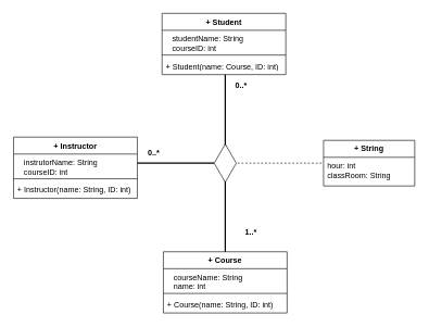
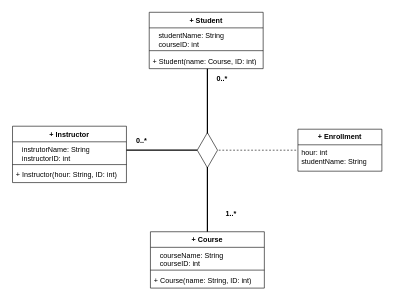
  <mxCell id="0" />
  <mxCell id="1" parent="0" />
  <mxCell id="2" value="+ Instructor" style="swimlane;fontStyle=1;align=center;verticalAlign=top;childLayout=stackLayout;horizontal=1;startSize=26;horizontalStack=0;resizeParent=1;resizeParentMax=0;resizeLast=0;collapsible=1;marginBottom=0;whiteSpace=wrap;html=1;" parent="1" vertex="1"><mxGeometry x="20" y="210" width="190" height="94" as="geometry" /></mxCell>
- <mxCell id="3" value="&amp;nbsp; &amp;nbsp;instrutorName: String&lt;div&gt;&amp;nbsp; &amp;nbsp;courseID: int&lt;/div&gt;" style="text;strokeColor=none;fillColor=none;align=left;verticalAlign=top;spacingLeft=4;spacingRight=4;overflow=hidden;rotatable=0;points=[[0,0.5],[1,0.5]];portConstraint=eastwest;whiteSpace=wrap;html=1;" parent="2" vertex="1"><mxGeometry y="26" width="190" height="34" as="geometry" /></mxCell>
+ <mxCell id="3" value="&amp;nbsp; &amp;nbsp;instrutorName: String&lt;div&gt;&amp;nbsp; &amp;nbsp;instructorID: int&lt;/div&gt;" style="text;strokeColor=none;fillColor=none;align=left;verticalAlign=top;spacingLeft=4;spacingRight=4;overflow=hidden;rotatable=0;points=[[0,0.5],[1,0.5]];portConstraint=eastwest;whiteSpace=wrap;html=1;" parent="2" vertex="1"><mxGeometry y="26" width="190" height="34" as="geometry" /></mxCell>
  <mxCell id="4" value="" style="line;strokeWidth=1;fillColor=none;align=left;verticalAlign=middle;spacingTop=-1;spacingLeft=3;spacingRight=3;rotatable=0;labelPosition=right;points=[];portConstraint=eastwest;strokeColor=inherit;" parent="2" vertex="1"><mxGeometry y="60" width="190" height="8" as="geometry" /></mxCell>
- <mxCell id="5" value="+ Instructor(name: String, ID: int)&amp;nbsp;" style="text;strokeColor=none;fillColor=none;align=left;verticalAlign=top;spacingLeft=4;spacingRight=4;overflow=hidden;rotatable=0;points=[[0,0.5],[1,0.5]];portConstraint=eastwest;whiteSpace=wrap;html=1;" parent="2" vertex="1"><mxGeometry y="68" width="190" height="26" as="geometry" /></mxCell>
+ <mxCell id="5" value="+ Instructor(hour: String, ID: int)&amp;nbsp;" style="text;strokeColor=none;fillColor=none;align=left;verticalAlign=top;spacingLeft=4;spacingRight=4;overflow=hidden;rotatable=0;points=[[0,0.5],[1,0.5]];portConstraint=eastwest;whiteSpace=wrap;html=1;" parent="2" vertex="1"><mxGeometry y="68" width="190" height="26" as="geometry" /></mxCell>
  <mxCell id="6" value="" style="html=1;whiteSpace=wrap;aspect=fixed;shape=isoRectangle;rotation=90;" parent="1" vertex="1"><mxGeometry x="314.94" y="233.09" width="60.12" height="33.82" as="geometry" /></mxCell>
  <mxCell id="7" value="+ Student" style="swimlane;fontStyle=1;align=center;verticalAlign=top;childLayout=stackLayout;horizontal=1;startSize=26;horizontalStack=0;resizeParent=1;resizeParentMax=0;resizeLast=0;collapsible=1;marginBottom=0;whiteSpace=wrap;html=1;" parent="1" vertex="1"><mxGeometry x="248" y="20" width="190" height="94" as="geometry" /></mxCell>
  <mxCell id="8" value="&amp;nbsp; &amp;nbsp;studentName: String&lt;div&gt;&amp;nbsp; &amp;nbsp;courseID: int&lt;/div&gt;" style="text;strokeColor=none;fillColor=none;align=left;verticalAlign=top;spacingLeft=4;spacingRight=4;overflow=hidden;rotatable=0;points=[[0,0.5],[1,0.5]];portConstraint=eastwest;whiteSpace=wrap;html=1;" parent="7" vertex="1"><mxGeometry y="26" width="190" height="34" as="geometry" /></mxCell>
  <mxCell id="9" value="" style="line;strokeWidth=1;fillColor=none;align=left;verticalAlign=middle;spacingTop=-1;spacingLeft=3;spacingRight=3;rotatable=0;labelPosition=right;points=[];portConstraint=eastwest;strokeColor=inherit;" parent="7" vertex="1"><mxGeometry y="60" width="190" height="8" as="geometry" /></mxCell>
  <mxCell id="10" value="+ Student(name: Course, ID: int)&amp;nbsp;" style="text;strokeColor=none;fillColor=none;align=left;verticalAlign=top;spacingLeft=4;spacingRight=4;overflow=hidden;rotatable=0;points=[[0,0.5],[1,0.5]];portConstraint=eastwest;whiteSpace=wrap;html=1;" parent="7" vertex="1"><mxGeometry y="68" width="190" height="26" as="geometry" /></mxCell>
  <mxCell id="11" value="+ Course" style="swimlane;fontStyle=1;align=center;verticalAlign=top;childLayout=stackLayout;horizontal=1;startSize=26;horizontalStack=0;resizeParent=1;resizeParentMax=0;resizeLast=0;collapsible=1;marginBottom=0;whiteSpace=wrap;html=1;" parent="1" vertex="1"><mxGeometry x="250" y="386" width="190" height="94" as="geometry" /></mxCell>
- <mxCell id="12" value="&amp;nbsp; &amp;nbsp;courseName: String&lt;div&gt;&amp;nbsp; &amp;nbsp;name: int&lt;/div&gt;" style="text;strokeColor=none;fillColor=none;align=left;verticalAlign=top;spacingLeft=4;spacingRight=4;overflow=hidden;rotatable=0;points=[[0,0.5],[1,0.5]];portConstraint=eastwest;whiteSpace=wrap;html=1;" parent="11" vertex="1"><mxGeometry y="26" width="190" height="34" as="geometry" /></mxCell>
+ <mxCell id="12" value="&amp;nbsp; &amp;nbsp;courseName: String&lt;div&gt;&amp;nbsp; &amp;nbsp;courseID: int&lt;/div&gt;" style="text;strokeColor=none;fillColor=none;align=left;verticalAlign=top;spacingLeft=4;spacingRight=4;overflow=hidden;rotatable=0;points=[[0,0.5],[1,0.5]];portConstraint=eastwest;whiteSpace=wrap;html=1;" parent="11" vertex="1"><mxGeometry y="26" width="190" height="34" as="geometry" /></mxCell>
  <mxCell id="13" value="" style="line;strokeWidth=1;fillColor=none;align=left;verticalAlign=middle;spacingTop=-1;spacingLeft=3;spacingRight=3;rotatable=0;labelPosition=right;points=[];portConstraint=eastwest;strokeColor=inherit;" parent="11" vertex="1"><mxGeometry y="60" width="190" height="8" as="geometry" /></mxCell>
  <mxCell id="14" value="+ Course(name: String, ID: int)&amp;nbsp;" style="text;strokeColor=none;fillColor=none;align=left;verticalAlign=top;spacingLeft=4;spacingRight=4;overflow=hidden;rotatable=0;points=[[0,0.5],[1,0.5]];portConstraint=eastwest;whiteSpace=wrap;html=1;" parent="11" vertex="1"><mxGeometry y="68" width="190" height="26" as="geometry" /></mxCell>
  <mxCell id="15" value="" style="line;strokeWidth=2;html=1;" parent="1" vertex="1"><mxGeometry x="210" y="245" width="118" height="10" as="geometry" /></mxCell>
  <mxCell id="16" value="" style="line;strokeWidth=2;direction=south;html=1;" parent="1" vertex="1"><mxGeometry x="340" y="278" width="10" height="108" as="geometry" /></mxCell>
  <mxCell id="17" value="" style="line;strokeWidth=2;direction=south;html=1;" parent="1" vertex="1"><mxGeometry x="340" y="114" width="10" height="108" as="geometry" /></mxCell>
  <mxCell id="18" value="" style="endArrow=none;dashed=1;html=1;rounded=0;" parent="1" edge="1"><mxGeometry width="50" height="50" relative="1" as="geometry"><mxPoint x="493" y="250" as="sourcePoint" /><mxPoint x="362" y="250" as="targetPoint" /></mxGeometry></mxCell>
  <mxCell id="19" value="0..*" style="text;align=center;fontStyle=1;verticalAlign=middle;spacingLeft=3;spacingRight=3;strokeColor=none;rotatable=0;points=[[0,0.5],[1,0.5]];portConstraint=eastwest;html=1;" parent="1" vertex="1"><mxGeometry x="350" y="122" width="37" height="18" as="geometry" /></mxCell>
  <mxCell id="20" value="0..*" style="text;align=center;fontStyle=1;verticalAlign=middle;spacingLeft=3;spacingRight=3;strokeColor=none;rotatable=0;points=[[0,0.5],[1,0.5]];portConstraint=eastwest;html=1;" parent="1" vertex="1"><mxGeometry x="216" y="225" width="37" height="18" as="geometry" /></mxCell>
  <mxCell id="21" value="1..*" style="text;align=center;fontStyle=1;verticalAlign=middle;spacingLeft=3;spacingRight=3;strokeColor=none;rotatable=0;points=[[0,0.5],[1,0.5]];portConstraint=eastwest;html=1;" parent="1" vertex="1"><mxGeometry x="365" y="347" width="37" height="18" as="geometry" /></mxCell>
- <mxCell id="22" value="&lt;b&gt;+&amp;nbsp;&lt;/b&gt;&lt;span style=&quot;font-weight: 700;&quot;&gt;String&lt;/span&gt;" style="swimlane;fontStyle=0;childLayout=stackLayout;horizontal=1;startSize=26;fillColor=none;horizontalStack=0;resizeParent=1;resizeParentMax=0;resizeLast=0;collapsible=1;marginBottom=0;whiteSpace=wrap;html=1;" vertex="1" parent="1"><mxGeometry x="496" y="215" width="140" height="70" as="geometry" /></mxCell>
- <mxCell id="23" value="&lt;div&gt;hour: int&lt;/div&gt;&lt;div&gt;classRoom: String&lt;/div&gt;" style="text;strokeColor=none;fillColor=none;align=left;verticalAlign=top;spacingLeft=4;spacingRight=4;overflow=hidden;rotatable=0;points=[[0,0.5],[1,0.5]];portConstraint=eastwest;whiteSpace=wrap;html=1;" vertex="1" parent="22"><mxGeometry y="26" width="140" height="44" as="geometry" /></mxCell>
+ <mxCell id="22" value="&lt;b&gt;+&amp;nbsp;&lt;/b&gt;&lt;span style=&quot;font-weight: 700;&quot;&gt;Enrollment&lt;/span&gt;" style="swimlane;fontStyle=0;childLayout=stackLayout;horizontal=1;startSize=26;fillColor=none;horizontalStack=0;resizeParent=1;resizeParentMax=0;resizeLast=0;collapsible=1;marginBottom=0;whiteSpace=wrap;html=1;" vertex="1" parent="1"><mxGeometry x="496" y="215" width="140" height="70" as="geometry" /></mxCell>
+ <mxCell id="23" value="&lt;div&gt;hour: int&lt;/div&gt;&lt;div&gt;studentName: String&lt;/div&gt;" style="text;strokeColor=none;fillColor=none;align=left;verticalAlign=top;spacingLeft=4;spacingRight=4;overflow=hidden;rotatable=0;points=[[0,0.5],[1,0.5]];portConstraint=eastwest;whiteSpace=wrap;html=1;" vertex="1" parent="22"><mxGeometry y="26" width="140" height="44" as="geometry" /></mxCell>
